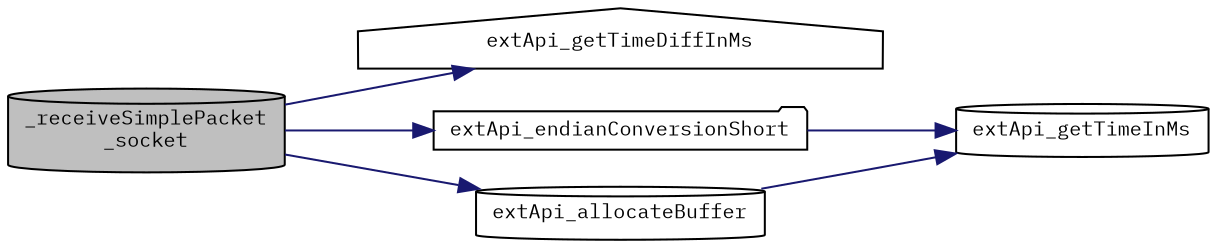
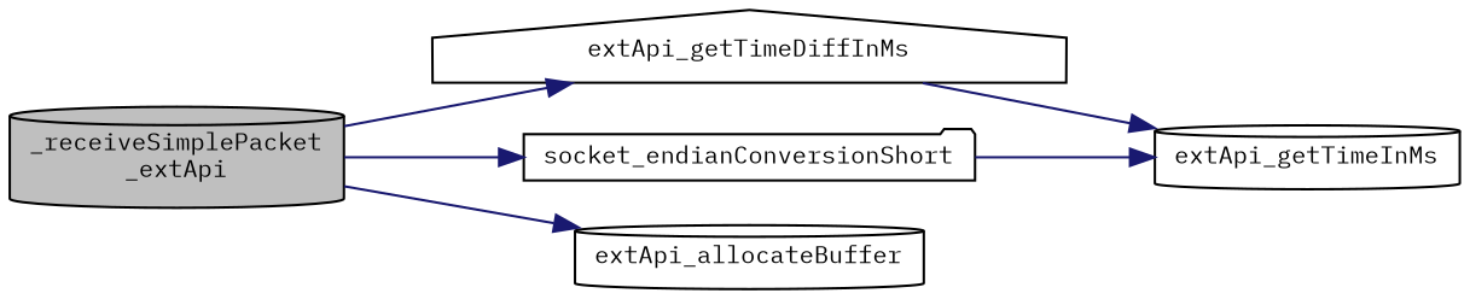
  digraph {
    fontname="IBM Plex Mono"
    rankdir=LR
    node [color=black fillcolor=white fontname="IBM Plex Mono" fontsize=10 shape=cylinder style=filled]
    edge [color=midnightblue fontname="IBM Plex Mono" fontsize=10 labelfontname=Helvetica labelfontsize=10 style=solid]
-   n1 [fillcolor=grey75 fontcolor=black height=0.2 label="_receiveSimplePacket\l_socket" width=0.4]
+   n1 [fillcolor=grey75 fontcolor=black height=0.2 label="_receiveSimplePacket\l_extApi" width=0.4]
    n2 [height=0.2 label=extApi_getTimeDiffInMs shape=house width=0.4]
-   n3 [height=0.2 label=extApi_endianConversionShort shape=folder width=0.4]
+   n3 [height=0.2 label=socket_endianConversionShort shape=folder width=0.4]
    n4 [height=0.2 label=extApi_allocateBuffer width=0.4]
    n5 [height=0.2 label=extApi_getTimeInMs width=0.4]
    n1 -> n2
    n1 -> n3
    n1 -> n4
-   n4 -> n5
+   n2 -> n5
    n3 -> n5
  }
